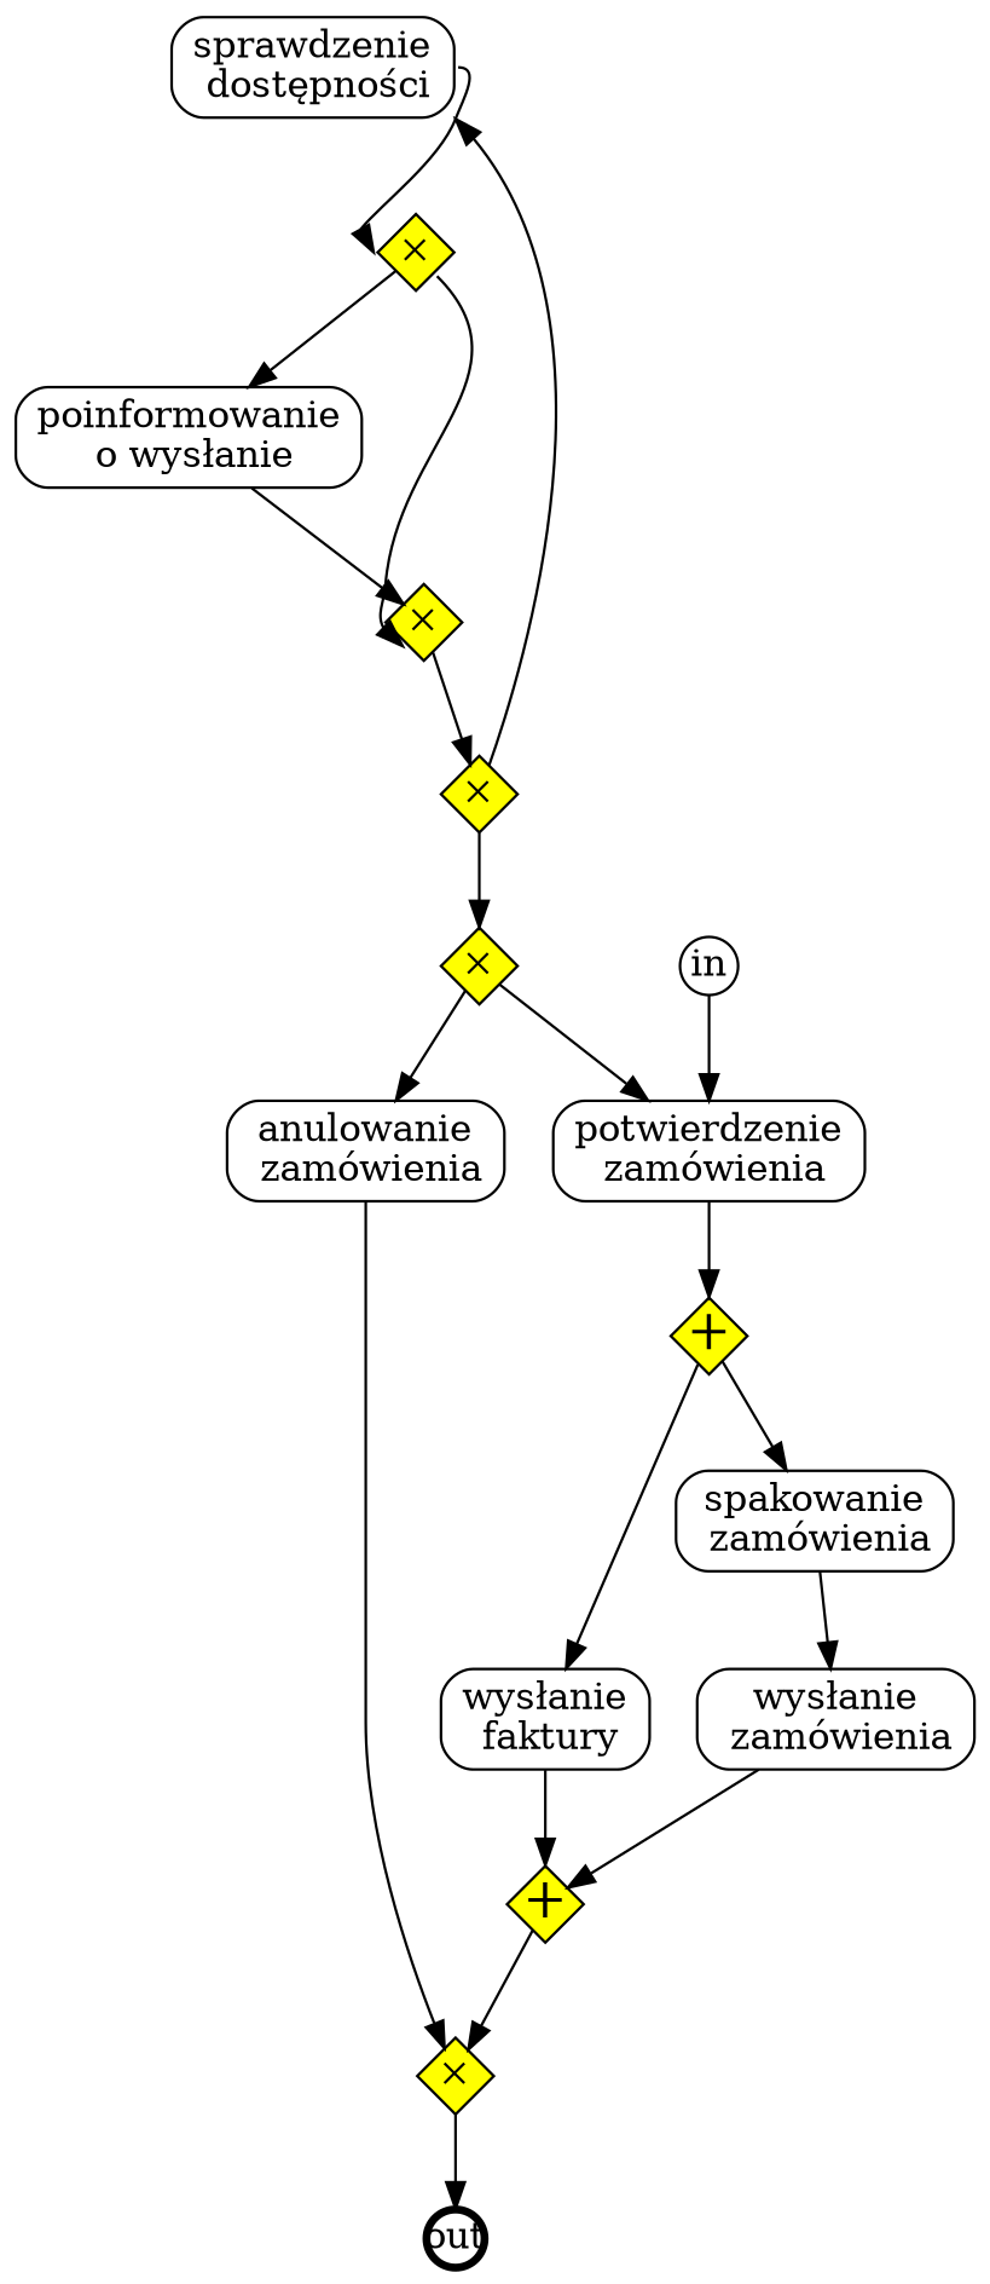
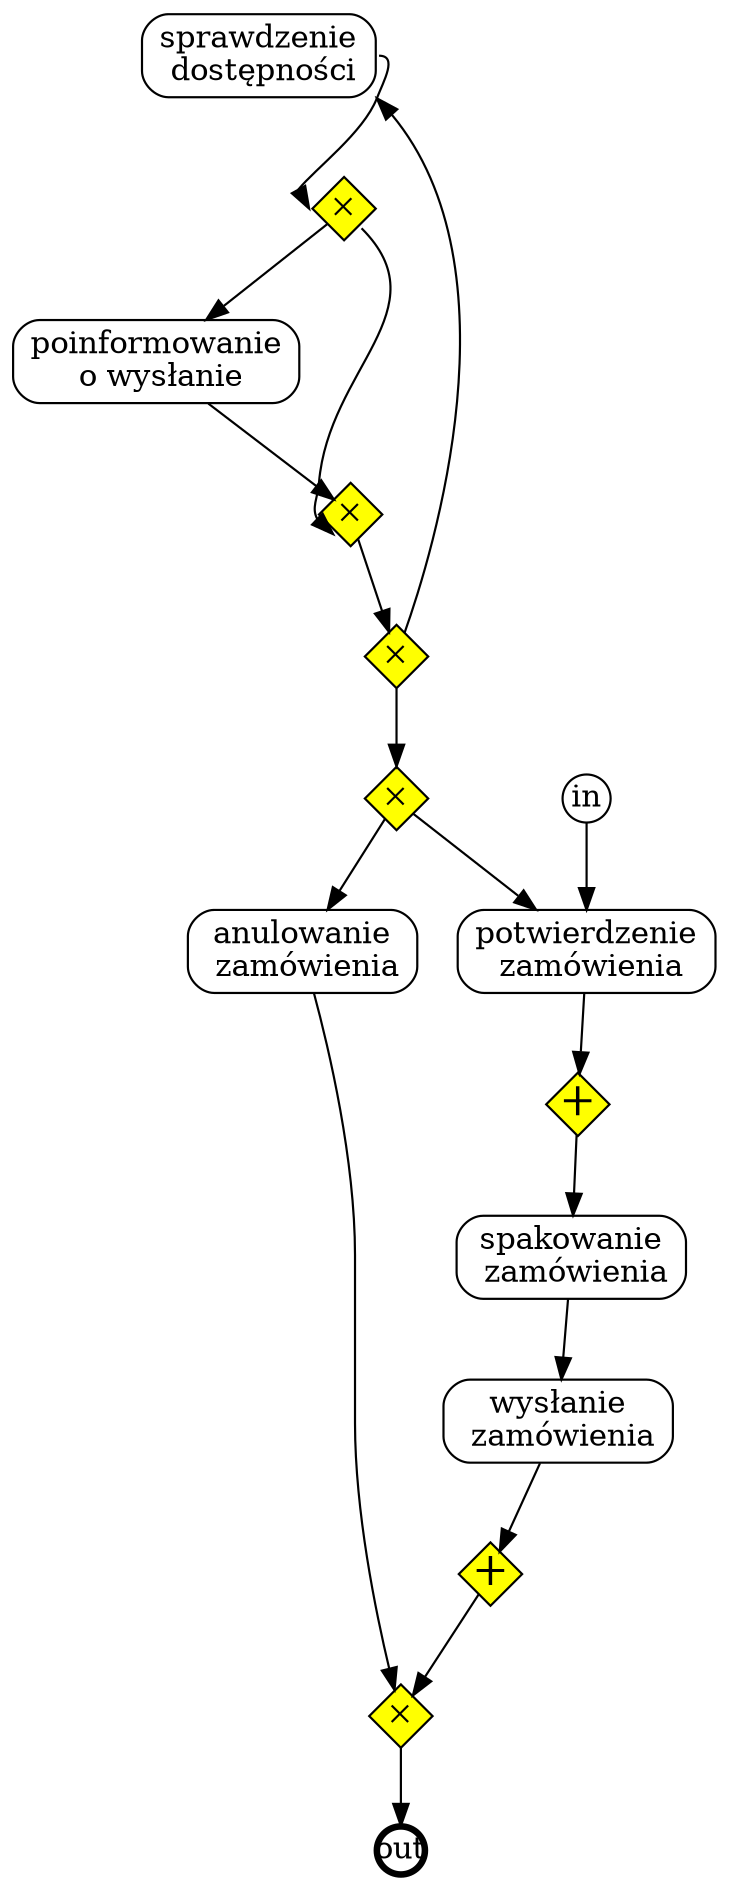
  digraph {
    ordering=out
    rankdir=TB
    node [shape=Mrecord fixedsize=true]
    n1 [height=0.4 label="sprawdzenie\n dostępności" width=.65 fixedsize=""]
    n2 [height=0.4 label="poinformowanie\n o wysłanie" width=.65 fixedsize=""]
    n3 [height=0.4 label="anulowanie\n zamówienia" width=.65 fixedsize=""]
    n4 [height=0.4 label="potwierdzenie\n zamówienia" width=.65 fixedsize=""]
    n5 [fillcolor=yellow fontsize=12 height=.4 label=<&#x2715;> shape=diamond style=filled width=.4]
    n6 [fillcolor=yellow fontsize=12 height=.4 label=<&#x2715;> shape=diamond style=filled width=.4]
    n7 [fillcolor=yellow fontsize=12 height=.4 label=<&#x2715;> shape=diamond style=filled width=.4]
    n8 [fillcolor=yellow fontsize=12 height=.4 label=<&#x2715;> shape=diamond style=filled width=.4]
    n9 [fillcolor=yellow fontsize=12 height=.4 label=<&#x2715;> shape=diamond style=filled width=.4]
    in [height=.3 shape=circle width=.3]
    out [height=.3 penwidth=3 shape=circle width=.3]
    n12 [fillcolor=yellow fontsize=20 height=.4 label=<&#43;> shape=diamond style=filled width=.4]
    n13 [fillcolor=yellow fontsize=20 height=.4 label=<&#43;> shape=diamond style=filled width=.4]
-   n14 [height=0.4 label="wysłanie\n faktury" width=.65 fixedsize=""]
    n15 [height=0.4 label="spakowanie\n zamówienia" width=.65 fixedsize=""]
    n16 [height=0.4 label="wysłanie\n zamówienia" width=.65 fixedsize=""]
    subgraph sub_1 {
      n1
      n2
    }
    subgraph sub_2 {
      rank=same
      n3
      n4
    }
    subgraph sub_3 {
      n5
      n6
      n7
      n8
      n9
    }
    subgraph sub_4 {
      in
      out
    }
    subgraph sub_5 {
      n12
      n13
    }
    subgraph sub_6 {
    }
    subgraph sub_7 {
      n1
      n2
      n3
      n4
-     n14
      n15
      n16
    }
    subgraph sub_8 {
    }
    n1 -> n8 [headport=w tailport=e]
    n2 -> n9
    n3 -> n6
    n4 -> n12
    n5 -> n3
    n5 -> n4
    n6 -> out
    n7 -> n1 [headport=se]
    n7 -> n5
    n8 -> n2
    n8 -> n9 [headport=sw tailport=se]
    n9 -> n7
    in -> n4
-   n12 -> n14
    n12 -> n15
    n13 -> n6
-   n14 -> n13
    n15 -> n16
    n16 -> n13
  }
